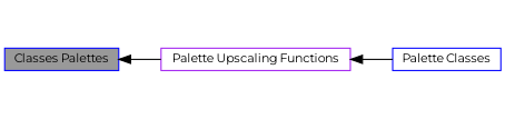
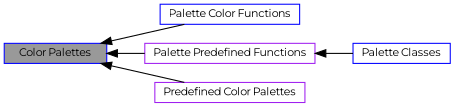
  digraph {
    fontname=Montserrat
    rankdir=LR
    node [color=blue fillcolor=white fontname=Montserrat fontsize=10 shape=box style=filled]
    edge [dir=back fontname=Montserrat fontsize=10 labelfontname=Helvetica labelfontsize=10 shape=plaintext style=solid]
-   n1 [fillcolor=grey60 fontcolor=black height=0.2 label="Classes Palettes" width=0.4]
-   n3 [color=purple height=0.2 label="Palette Upscaling Functions" width=0.4]
+   n1 [fillcolor=grey60 fontcolor=black height=0.2 label="Color Palettes" width=0.4]
+   n2 [height=0.2 label="Palette Color Functions" width=0.4]
+   n3 [color=purple height=0.2 label="Palette Predefined Functions" width=0.4]
+   n4 [color=purple height=0.2 label="Predefined Color Palettes" width=0.4]
    n5 [height=0.2 label="Palette Classes" width=0.4]
+   n1 -> n2
    n1 -> n3
+   n1 -> n4
    n3 -> n5
  }
